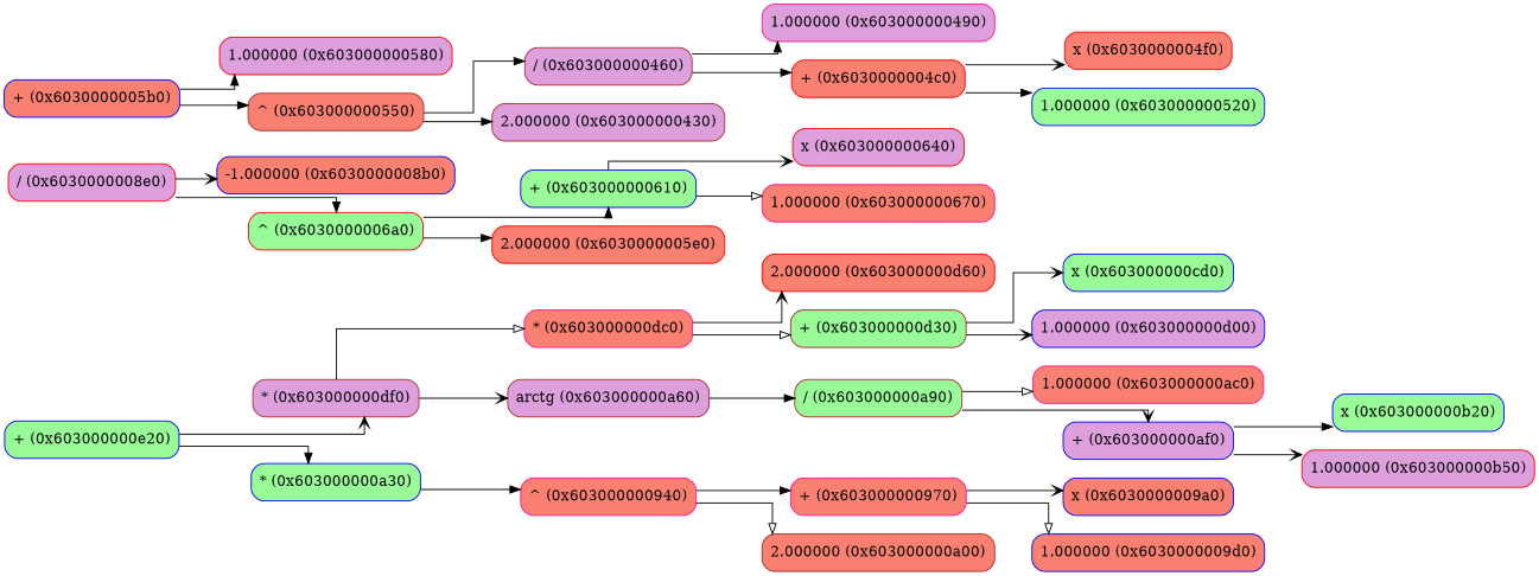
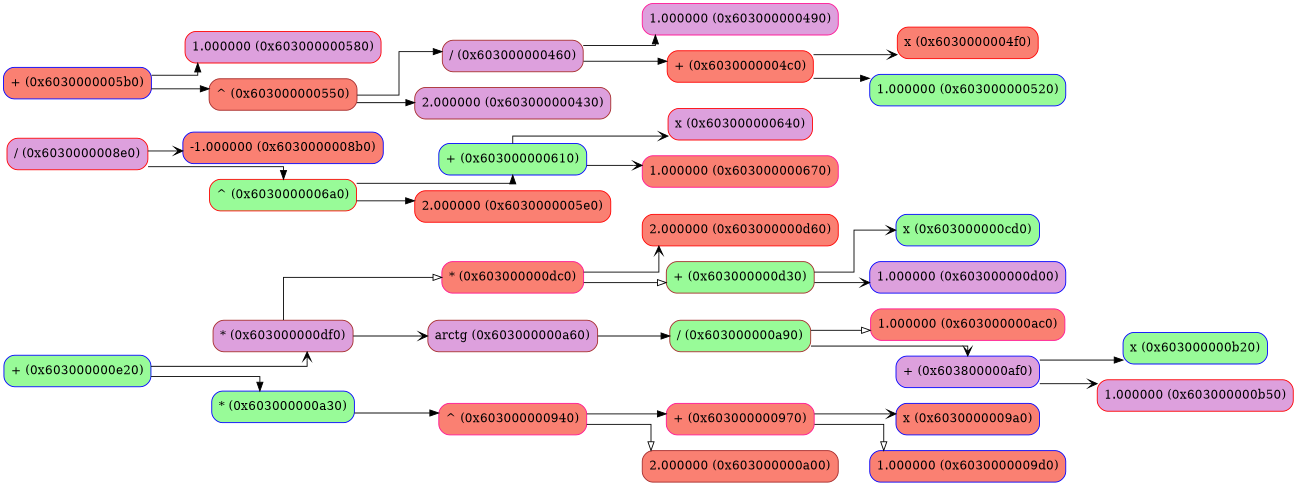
  digraph {
    rankdir=LR
    splines=ortho
    node [color=blue fillcolor=salmon shape=rectangle style="rounded,filled"]
    edge [arrowhead=normal]
    n1 [fillcolor=palegreen label="+ (0x603000000e20)"]
    n2 [color=brown fillcolor=plum label="* (0x603000000df0)"]
    n3 [fillcolor=palegreen label="* (0x603000000a30)"]
    n4 [color=deeppink label="* (0x603000000dc0)"]
    n5 [color=brown fillcolor=plum label="arctg (0x603000000a60)"]
    n6 [color=deeppink label="^ (0x603000000940)"]
    n7 [color=red label="2.000000 (0x603000000d60)"]
    n8 [color=brown fillcolor=palegreen label="+ (0x603000000d30)"]
    n9 [color=brown fillcolor=palegreen label="/ (0x603000000a90)"]
    n10 [fillcolor=palegreen label="x (0x603000000cd0)"]
    n11 [fillcolor=plum label="1.000000 (0x603000000d00)"]
    n12 [color=deeppink label="1.000000 (0x603000000ac0)"]
-   n13 [fillcolor=plum label="+ (0x603000000af0)"]
+   n13 [fillcolor=plum label="+ (0x603800000af0)"]
    n14 [fillcolor=palegreen label="x (0x603000000b20)"]
    n15 [color=red fillcolor=plum label="1.000000 (0x603000000b50)"]
    n16 [color=deeppink label="+ (0x603000000970)"]
    n17 [color=brown label="2.000000 (0x603000000a00)"]
    n18 [label="x (0x6030000009a0)"]
    n19 [label="1.000000 (0x6030000009d0)"]
    n20 [color=red fillcolor=plum label="/ (0x6030000008e0)"]
    n21 [label="-1.000000 (0x6030000008b0)"]
    n22 [color=red fillcolor=palegreen label="^ (0x6030000006a0)"]
    n23 [label="+ (0x6030000005b0)"]
    n24 [color=red fillcolor=plum label="1.000000 (0x603000000580)"]
    n25 [color=brown label="^ (0x603000000550)"]
    n26 [fillcolor=palegreen label="+ (0x603000000610)"]
    n27 [color=red label="2.000000 (0x6030000005e0)"]
    n28 [color=red fillcolor=plum label="x (0x603000000640)"]
    n29 [color=deeppink label="1.000000 (0x603000000670)"]
    n30 [color=brown fillcolor=plum label="/ (0x603000000460)"]
    n31 [color=brown fillcolor=plum label="2.000000 (0x603000000430)"]
    n32 [color=deeppink fillcolor=plum label="1.000000 (0x603000000490)"]
    n33 [color=red label="+ (0x6030000004c0)"]
    n34 [color=red label="x (0x6030000004f0)"]
    n35 [fillcolor=palegreen label="1.000000 (0x603000000520)"]
    n1 -> n2 [arrowhead=vee]
    n1 -> n3
    n2 -> n4 [arrowhead=onormal]
    n2 -> n5 [arrowhead=vee]
    n3 -> n6
    n4 -> n7 [arrowhead=vee]
    n4 -> n8 [arrowhead=onormal]
    n5 -> n9
    n6 -> n16
    n6 -> n17 [arrowhead=onormal]
    n8 -> n10 [arrowhead=vee]
    n8 -> n11 [arrowhead=vee]
    n9 -> n12 [arrowhead=onormal]
    n9 -> n13 [arrowhead=vee]
    n13 -> n14
    n13 -> n15 [arrowhead=vee]
    n16 -> n18 [arrowhead=vee]
    n16 -> n19 [arrowhead=onormal]
    n20 -> n21 [arrowhead=vee]
    n20 -> n22
    n22 -> n26
    n22 -> n27
    n23 -> n24
    n23 -> n25
    n25 -> n30
    n25 -> n31
    n26 -> n28 [arrowhead=vee]
-   n26 -> n29 [arrowhead=onormal]
+   n26 -> n29 [arrowhead=vee]
    n30 -> n32
    n30 -> n33
    n33 -> n34 [arrowhead=vee]
    n33 -> n35
  }
